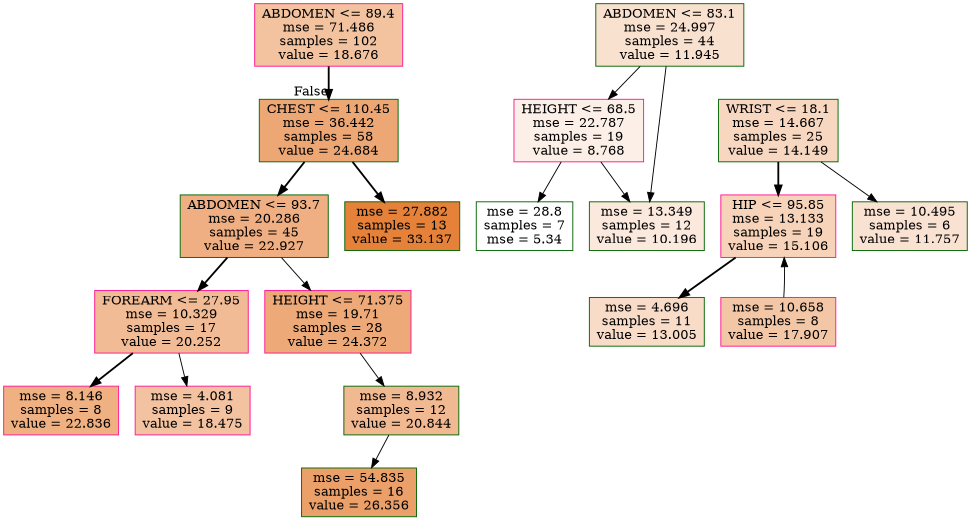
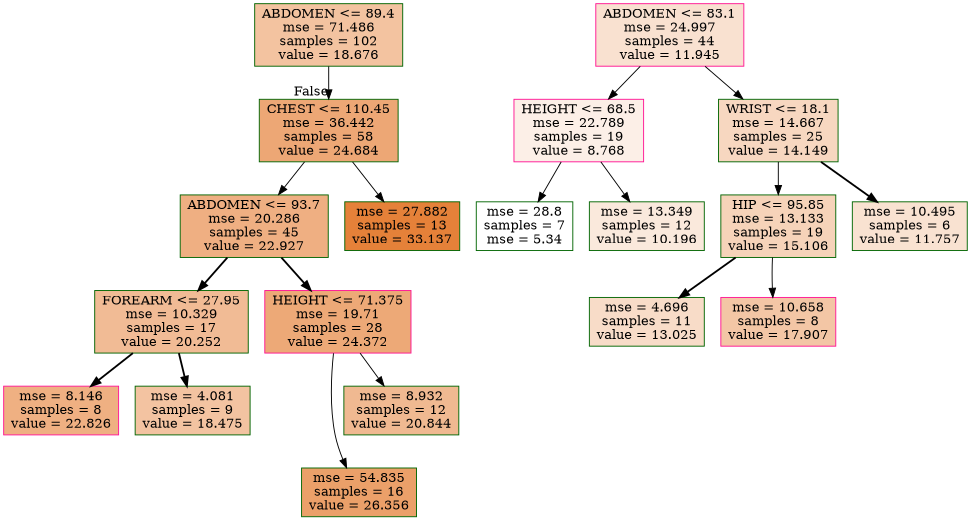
  digraph {
    node [color=darkgreen shape=box style=filled]
    edge [style=solid]
-   n1 [color=deeppink fillcolor="#f3c3a0" label="ABDOMEN <= 89.4\nmse = 71.486\nsamples = 102\nvalue = 18.676"]
+   n1 [fillcolor="#f3c3a0" label="ABDOMEN <= 89.4\nmse = 71.486\nsamples = 102\nvalue = 18.676"]
    n2 [fillcolor="#eda775" label="CHEST <= 110.45\nmse = 36.442\nsamples = 58\nvalue = 24.684"]
-   n3 [fillcolor="#f9e1d0" label="ABDOMEN <= 83.1\nmse = 24.997\nsamples = 44\nvalue = 11.945"]
-   n4 [color=deeppink fillcolor="#fcefe7" label="HEIGHT <= 68.5\nmse = 22.787\nsamples = 19\nvalue = 8.768"]
+   n3 [color=deeppink fillcolor="#f9e1d0" label="ABDOMEN <= 83.1\nmse = 24.997\nsamples = 44\nvalue = 11.945"]
+   n4 [color=deeppink fillcolor="#fcefe7" label="HEIGHT <= 68.5\nmse = 22.789\nsamples = 19\nvalue = 8.768"]
    n5 [fillcolor="#f7d7c0" label="WRIST <= 18.1\nmse = 14.667\nsamples = 25\nvalue = 14.149"]
    n6 [fillcolor="#efaf82" label="ABDOMEN <= 93.7\nmse = 20.286\nsamples = 45\nvalue = 22.927"]
    n7 [fillcolor="#e58139" label="mse = 27.882\nsamples = 13\nvalue = 33.137"]
    n8 [fillcolor="#ffffff" label="mse = 28.8\nsamples = 7\nmse = 5.34"]
    n9 [fillcolor="#fae9dc" label="mse = 13.349\nsamples = 12\nvalue = 10.196"]
-   n10 [color=deeppink fillcolor="#f6d3b9" label="HIP <= 95.85\nmse = 13.133\nsamples = 19\nvalue = 15.106"]
+   n10 [fillcolor="#f6d3b9" label="HIP <= 95.85\nmse = 13.133\nsamples = 19\nvalue = 15.106"]
    n11 [fillcolor="#f9e2d1" label="mse = 10.495\nsamples = 6\nvalue = 11.757"]
-   n12 [fillcolor="#f8dcc8" label="mse = 4.696\nsamples = 11\nvalue = 13.005"]
+   n12 [fillcolor="#f8dcc8" label="mse = 4.696\nsamples = 11\nvalue = 13.025"]
    n13 [color=deeppink fillcolor="#f3c6a5" label="mse = 10.658\nsamples = 8\nvalue = 17.907"]
-   n14 [color=deeppink fillcolor="#f1bb95" label="FOREARM <= 27.95\nmse = 10.329\nsamples = 17\nvalue = 20.252"]
+   n14 [fillcolor="#f1bb95" label="FOREARM <= 27.95\nmse = 10.329\nsamples = 17\nvalue = 20.252"]
    n15 [color=deeppink fillcolor="#eda977" label="HEIGHT <= 71.375\nmse = 19.71\nsamples = 28\nvalue = 24.372"]
-   n16 [color=deeppink fillcolor="#efb082" label="mse = 8.146\nsamples = 8\nvalue = 22.836"]
-   n17 [color=deeppink fillcolor="#f3c3a1" label="mse = 4.081\nsamples = 9\nvalue = 18.475"]
+   n16 [color=deeppink fillcolor="#efb082" label="mse = 8.146\nsamples = 8\nvalue = 22.826"]
+   n17 [fillcolor="#f3c3a1" label="mse = 4.081\nsamples = 9\nvalue = 18.475"]
    n18 [fillcolor="#eba069" label="mse = 54.835\nsamples = 16\nvalue = 26.356"]
    n19 [fillcolor="#f0b991" label="mse = 8.932\nsamples = 12\nvalue = 20.844"]
-   n1 -> n2 [headlabel=False labelangle=-45 labeldistance=2.5 style=bold]
-   n2 -> n6 [style=bold]
-   n2 -> n7 [style=bold]
+   n1 -> n2 [headlabel=False labelangle=-45 labeldistance=2.5]
+   n2 -> n6
+   n2 -> n7
    n3 -> n4
-   n3 -> n9
+   n3 -> n5
    n4 -> n8
    n4 -> n9
-   n5 -> n10 [style=bold]
-   n5 -> n11
+   n5 -> n10
+   n5 -> n11 [style=bold]
    n6 -> n14 [style=bold]
-   n6 -> n15
+   n6 -> n15 [style=bold]
    n10 -> n12 [style=bold]
-   n13 -> n10
+   n10 -> n13
    n14 -> n16 [style=bold]
-   n14 -> n17
-   n19 -> n18
+   n14 -> n17 [style=bold]
+   n15 -> n18
    n15 -> n19
  }
